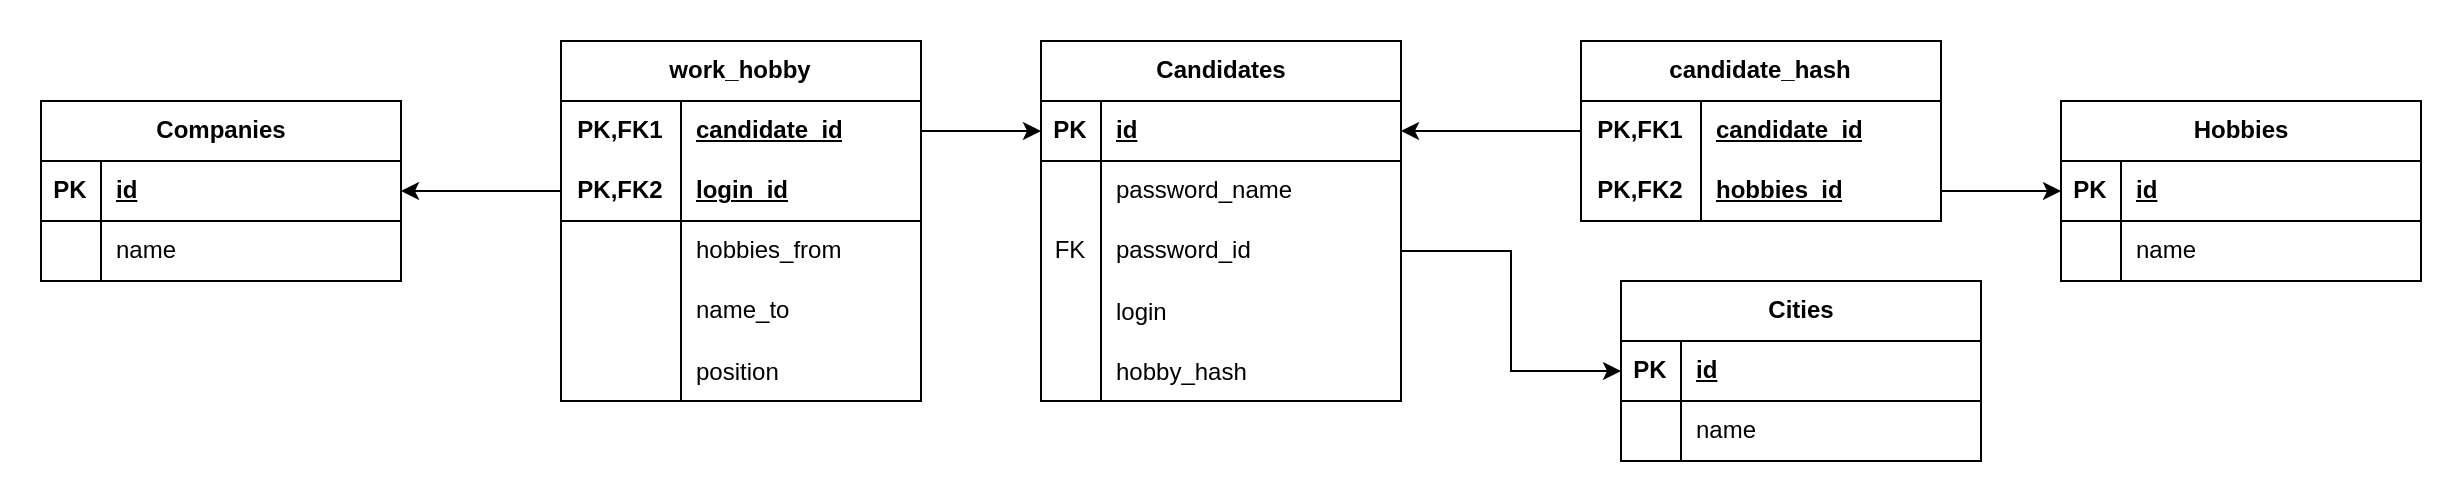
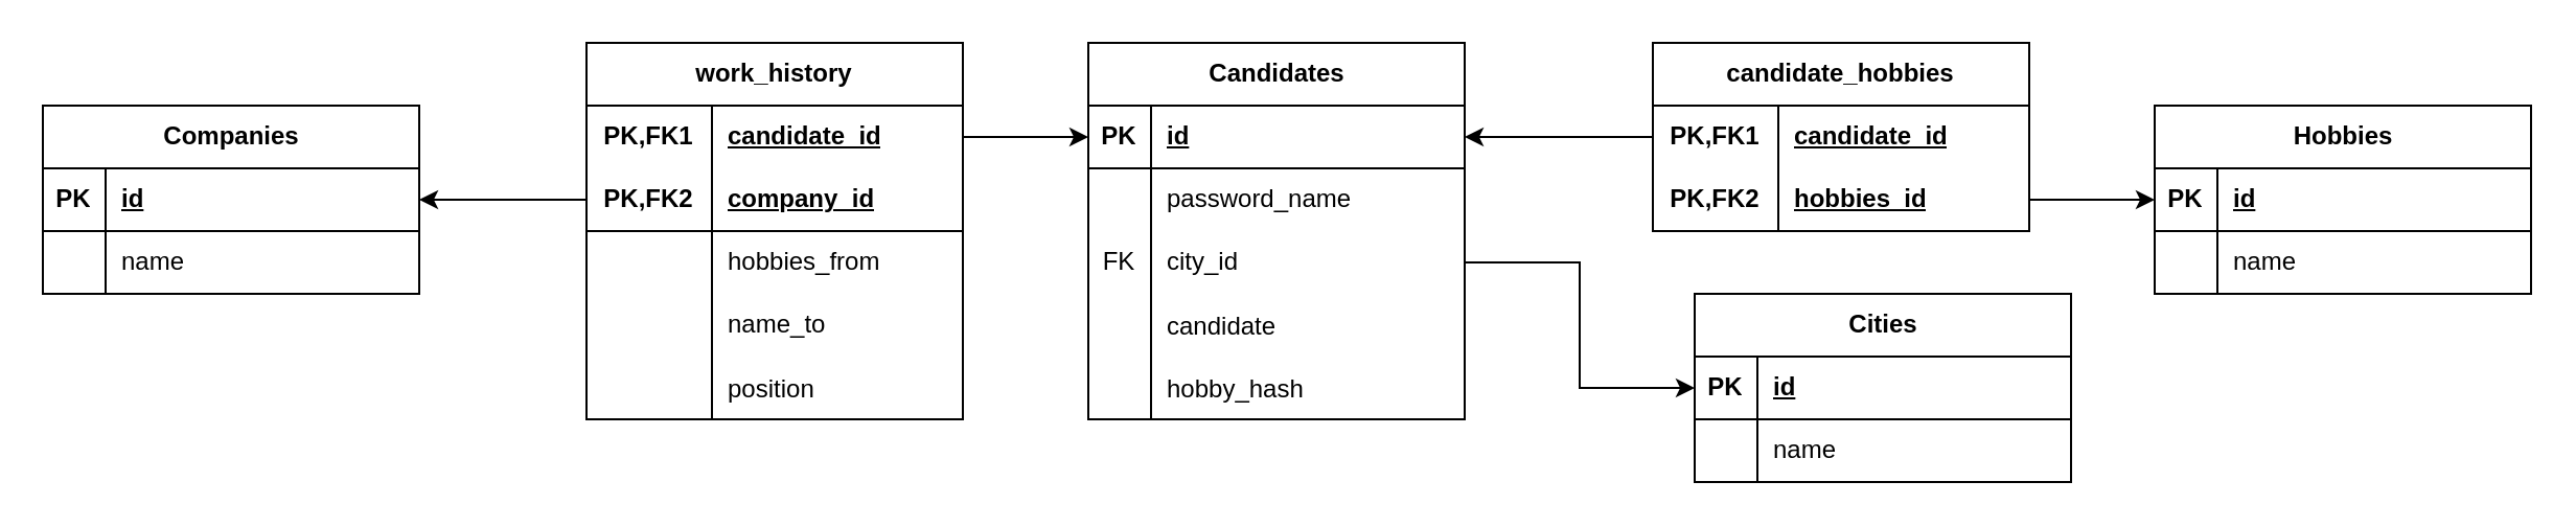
  <mxCell id="0" />
  <mxCell id="1" parent="0" />
  <mxCell id="2" value="Candidates" style="shape=table;startSize=30;container=1;collapsible=1;childLayout=tableLayout;fixedRows=1;rowLines=0;fontStyle=1;align=center;resizeLast=1;html=1;" parent="1" vertex="1"><mxGeometry x="520" y="20" width="180" height="180" as="geometry" /></mxCell>
  <mxCell id="3" value="" style="shape=tableRow;horizontal=0;startSize=0;swimlaneHead=0;swimlaneBody=0;fillColor=none;collapsible=0;dropTarget=0;points=[[0,0.5],[1,0.5]];portConstraint=eastwest;top=0;left=0;right=0;bottom=1;" parent="2" vertex="1"><mxGeometry y="30" width="180" height="30" as="geometry" /></mxCell>
  <mxCell id="4" value="PK" style="shape=partialRectangle;connectable=0;fillColor=none;top=0;left=0;bottom=0;right=0;fontStyle=1;overflow=hidden;whiteSpace=wrap;html=1;" parent="3" vertex="1"><mxGeometry width="30" height="30" as="geometry"><mxRectangle width="30" height="30" as="alternateBounds" /></mxGeometry></mxCell>
  <mxCell id="5" value="id" style="shape=partialRectangle;connectable=0;fillColor=none;top=0;left=0;bottom=0;right=0;align=left;spacingLeft=6;fontStyle=5;overflow=hidden;whiteSpace=wrap;html=1;" parent="3" vertex="1"><mxGeometry x="30" width="150" height="30" as="geometry"><mxRectangle width="150" height="30" as="alternateBounds" /></mxGeometry></mxCell>
  <mxCell id="6" value="" style="shape=tableRow;horizontal=0;startSize=0;swimlaneHead=0;swimlaneBody=0;fillColor=none;collapsible=0;dropTarget=0;points=[[0,0.5],[1,0.5]];portConstraint=eastwest;top=0;left=0;right=0;bottom=0;" parent="2" vertex="1"><mxGeometry y="60" width="180" height="30" as="geometry" /></mxCell>
  <mxCell id="7" value="" style="shape=partialRectangle;connectable=0;fillColor=none;top=0;left=0;bottom=0;right=0;editable=1;overflow=hidden;whiteSpace=wrap;html=1;" parent="6" vertex="1"><mxGeometry width="30" height="30" as="geometry"><mxRectangle width="30" height="30" as="alternateBounds" /></mxGeometry></mxCell>
  <mxCell id="8" value="password_name" style="shape=partialRectangle;connectable=0;fillColor=none;top=0;left=0;bottom=0;right=0;align=left;spacingLeft=6;overflow=hidden;whiteSpace=wrap;html=1;" parent="6" vertex="1"><mxGeometry x="30" width="150" height="30" as="geometry"><mxRectangle width="150" height="30" as="alternateBounds" /></mxGeometry></mxCell>
  <mxCell id="9" value="" style="shape=tableRow;horizontal=0;startSize=0;swimlaneHead=0;swimlaneBody=0;fillColor=none;collapsible=0;dropTarget=0;points=[[0,0.5],[1,0.5]];portConstraint=eastwest;top=0;left=0;right=0;bottom=0;" parent="2" vertex="1"><mxGeometry y="90" width="180" height="30" as="geometry" /></mxCell>
  <mxCell id="10" value="FK" style="shape=partialRectangle;connectable=0;fillColor=none;top=0;left=0;bottom=0;right=0;editable=1;overflow=hidden;whiteSpace=wrap;html=1;" parent="9" vertex="1"><mxGeometry width="30" height="30" as="geometry"><mxRectangle width="30" height="30" as="alternateBounds" /></mxGeometry></mxCell>
- <mxCell id="11" value="password_id" style="shape=partialRectangle;connectable=0;fillColor=none;top=0;left=0;bottom=0;right=0;align=left;spacingLeft=6;overflow=hidden;whiteSpace=wrap;html=1;" parent="9" vertex="1"><mxGeometry x="30" width="150" height="30" as="geometry"><mxRectangle width="150" height="30" as="alternateBounds" /></mxGeometry></mxCell>
+ <mxCell id="11" value="city_id" style="shape=partialRectangle;connectable=0;fillColor=none;top=0;left=0;bottom=0;right=0;align=left;spacingLeft=6;overflow=hidden;whiteSpace=wrap;html=1;" parent="9" vertex="1"><mxGeometry x="30" width="150" height="30" as="geometry"><mxRectangle width="150" height="30" as="alternateBounds" /></mxGeometry></mxCell>
  <mxCell id="12" value="" style="shape=tableRow;horizontal=0;startSize=0;swimlaneHead=0;swimlaneBody=0;fillColor=none;collapsible=0;dropTarget=0;points=[[0,0.5],[1,0.5]];portConstraint=eastwest;top=0;left=0;right=0;bottom=0;" vertex="1" parent="2"><mxGeometry y="120" width="180" height="30" as="geometry" /></mxCell>
  <mxCell id="13" value="" style="shape=partialRectangle;connectable=0;fillColor=none;top=0;left=0;bottom=0;right=0;editable=1;overflow=hidden;" vertex="1" parent="12"><mxGeometry width="30" height="30" as="geometry"><mxRectangle width="30" height="30" as="alternateBounds" /></mxGeometry></mxCell>
- <mxCell id="14" value="login" style="shape=partialRectangle;connectable=0;fillColor=none;top=0;left=0;bottom=0;right=0;align=left;spacingLeft=6;overflow=hidden;" vertex="1" parent="12"><mxGeometry x="30" width="150" height="30" as="geometry"><mxRectangle width="150" height="30" as="alternateBounds" /></mxGeometry></mxCell>
+ <mxCell id="14" value="candidate" style="shape=partialRectangle;connectable=0;fillColor=none;top=0;left=0;bottom=0;right=0;align=left;spacingLeft=6;overflow=hidden;" vertex="1" parent="12"><mxGeometry x="30" width="150" height="30" as="geometry"><mxRectangle width="150" height="30" as="alternateBounds" /></mxGeometry></mxCell>
  <mxCell id="15" value="" style="shape=tableRow;horizontal=0;startSize=0;swimlaneHead=0;swimlaneBody=0;fillColor=none;collapsible=0;dropTarget=0;points=[[0,0.5],[1,0.5]];portConstraint=eastwest;top=0;left=0;right=0;bottom=0;" vertex="1" parent="2"><mxGeometry y="150" width="180" height="30" as="geometry" /></mxCell>
  <mxCell id="16" value="" style="shape=partialRectangle;connectable=0;fillColor=none;top=0;left=0;bottom=0;right=0;editable=1;overflow=hidden;" vertex="1" parent="15"><mxGeometry width="30" height="30" as="geometry"><mxRectangle width="30" height="30" as="alternateBounds" /></mxGeometry></mxCell>
  <mxCell id="17" value="hobby_hash" style="shape=partialRectangle;connectable=0;fillColor=none;top=0;left=0;bottom=0;right=0;align=left;spacingLeft=6;overflow=hidden;" vertex="1" parent="15"><mxGeometry x="30" width="150" height="30" as="geometry"><mxRectangle width="150" height="30" as="alternateBounds" /></mxGeometry></mxCell>
  <mxCell id="18" value="Cities" style="shape=table;startSize=30;container=1;collapsible=1;childLayout=tableLayout;fixedRows=1;rowLines=0;fontStyle=1;align=center;resizeLast=1;html=1;" parent="1" vertex="1"><mxGeometry x="810" y="140" width="180" height="90" as="geometry" /></mxCell>
  <mxCell id="19" value="" style="shape=tableRow;horizontal=0;startSize=0;swimlaneHead=0;swimlaneBody=0;fillColor=none;collapsible=0;dropTarget=0;points=[[0,0.5],[1,0.5]];portConstraint=eastwest;top=0;left=0;right=0;bottom=1;" parent="18" vertex="1"><mxGeometry y="30" width="180" height="30" as="geometry" /></mxCell>
  <mxCell id="20" value="PK" style="shape=partialRectangle;connectable=0;fillColor=none;top=0;left=0;bottom=0;right=0;fontStyle=1;overflow=hidden;whiteSpace=wrap;html=1;" parent="19" vertex="1"><mxGeometry width="30" height="30" as="geometry"><mxRectangle width="30" height="30" as="alternateBounds" /></mxGeometry></mxCell>
  <mxCell id="21" value="id" style="shape=partialRectangle;connectable=0;fillColor=none;top=0;left=0;bottom=0;right=0;align=left;spacingLeft=6;fontStyle=5;overflow=hidden;whiteSpace=wrap;html=1;" parent="19" vertex="1"><mxGeometry x="30" width="150" height="30" as="geometry"><mxRectangle width="150" height="30" as="alternateBounds" /></mxGeometry></mxCell>
  <mxCell id="22" value="" style="shape=tableRow;horizontal=0;startSize=0;swimlaneHead=0;swimlaneBody=0;fillColor=none;collapsible=0;dropTarget=0;points=[[0,0.5],[1,0.5]];portConstraint=eastwest;top=0;left=0;right=0;bottom=0;" parent="18" vertex="1"><mxGeometry y="60" width="180" height="30" as="geometry" /></mxCell>
  <mxCell id="23" value="" style="shape=partialRectangle;connectable=0;fillColor=none;top=0;left=0;bottom=0;right=0;editable=1;overflow=hidden;whiteSpace=wrap;html=1;" parent="22" vertex="1"><mxGeometry width="30" height="30" as="geometry"><mxRectangle width="30" height="30" as="alternateBounds" /></mxGeometry></mxCell>
  <mxCell id="24" value="name" style="shape=partialRectangle;connectable=0;fillColor=none;top=0;left=0;bottom=0;right=0;align=left;spacingLeft=6;overflow=hidden;whiteSpace=wrap;html=1;" parent="22" vertex="1"><mxGeometry x="30" width="150" height="30" as="geometry"><mxRectangle width="150" height="30" as="alternateBounds" /></mxGeometry></mxCell>
  <mxCell id="25" style="edgeStyle=orthogonalEdgeStyle;rounded=0;orthogonalLoop=1;jettySize=auto;html=1;" parent="1" source="9" target="19" edge="1"><mxGeometry relative="1" as="geometry" /></mxCell>
- <mxCell id="26" value="work_hobby" style="shape=table;startSize=30;container=1;collapsible=1;childLayout=tableLayout;fixedRows=1;rowLines=0;fontStyle=1;align=center;resizeLast=1;html=1;whiteSpace=wrap;" parent="1" vertex="1"><mxGeometry x="280" y="20" width="180" height="180" as="geometry" /></mxCell>
+ <mxCell id="26" value="work_history" style="shape=table;startSize=30;container=1;collapsible=1;childLayout=tableLayout;fixedRows=1;rowLines=0;fontStyle=1;align=center;resizeLast=1;html=1;whiteSpace=wrap;" parent="1" vertex="1"><mxGeometry x="280" y="20" width="180" height="180" as="geometry" /></mxCell>
  <mxCell id="27" value="" style="shape=tableRow;horizontal=0;startSize=0;swimlaneHead=0;swimlaneBody=0;fillColor=none;collapsible=0;dropTarget=0;points=[[0,0.5],[1,0.5]];portConstraint=eastwest;top=0;left=0;right=0;bottom=0;html=1;" parent="26" vertex="1"><mxGeometry y="30" width="180" height="30" as="geometry" /></mxCell>
  <mxCell id="28" value="PK,FK1" style="shape=partialRectangle;connectable=0;fillColor=none;top=0;left=0;bottom=0;right=0;fontStyle=1;overflow=hidden;html=1;whiteSpace=wrap;" parent="27" vertex="1"><mxGeometry width="60" height="30" as="geometry"><mxRectangle width="60" height="30" as="alternateBounds" /></mxGeometry></mxCell>
  <mxCell id="29" value="candidate_id" style="shape=partialRectangle;connectable=0;fillColor=none;top=0;left=0;bottom=0;right=0;align=left;spacingLeft=6;fontStyle=5;overflow=hidden;html=1;whiteSpace=wrap;" parent="27" vertex="1"><mxGeometry x="60" width="120" height="30" as="geometry"><mxRectangle width="120" height="30" as="alternateBounds" /></mxGeometry></mxCell>
  <mxCell id="30" value="" style="shape=tableRow;horizontal=0;startSize=0;swimlaneHead=0;swimlaneBody=0;fillColor=none;collapsible=0;dropTarget=0;points=[[0,0.5],[1,0.5]];portConstraint=eastwest;top=0;left=0;right=0;bottom=1;html=1;" parent="26" vertex="1"><mxGeometry y="60" width="180" height="30" as="geometry" /></mxCell>
  <mxCell id="31" value="PK,FK2" style="shape=partialRectangle;connectable=0;fillColor=none;top=0;left=0;bottom=0;right=0;fontStyle=1;overflow=hidden;html=1;whiteSpace=wrap;" parent="30" vertex="1"><mxGeometry width="60" height="30" as="geometry"><mxRectangle width="60" height="30" as="alternateBounds" /></mxGeometry></mxCell>
- <mxCell id="32" value="login_id" style="shape=partialRectangle;connectable=0;fillColor=none;top=0;left=0;bottom=0;right=0;align=left;spacingLeft=6;fontStyle=5;overflow=hidden;html=1;whiteSpace=wrap;" parent="30" vertex="1"><mxGeometry x="60" width="120" height="30" as="geometry"><mxRectangle width="120" height="30" as="alternateBounds" /></mxGeometry></mxCell>
+ <mxCell id="32" value="company_id" style="shape=partialRectangle;connectable=0;fillColor=none;top=0;left=0;bottom=0;right=0;align=left;spacingLeft=6;fontStyle=5;overflow=hidden;html=1;whiteSpace=wrap;" parent="30" vertex="1"><mxGeometry x="60" width="120" height="30" as="geometry"><mxRectangle width="120" height="30" as="alternateBounds" /></mxGeometry></mxCell>
  <mxCell id="33" value="" style="shape=tableRow;horizontal=0;startSize=0;swimlaneHead=0;swimlaneBody=0;fillColor=none;collapsible=0;dropTarget=0;points=[[0,0.5],[1,0.5]];portConstraint=eastwest;top=0;left=0;right=0;bottom=0;html=1;" parent="26" vertex="1"><mxGeometry y="90" width="180" height="30" as="geometry" /></mxCell>
  <mxCell id="34" value="" style="shape=partialRectangle;connectable=0;fillColor=none;top=0;left=0;bottom=0;right=0;editable=1;overflow=hidden;html=1;whiteSpace=wrap;" parent="33" vertex="1"><mxGeometry width="60" height="30" as="geometry"><mxRectangle width="60" height="30" as="alternateBounds" /></mxGeometry></mxCell>
  <mxCell id="35" value="hobbies_from" style="shape=partialRectangle;connectable=0;fillColor=none;top=0;left=0;bottom=0;right=0;align=left;spacingLeft=6;overflow=hidden;html=1;whiteSpace=wrap;" parent="33" vertex="1"><mxGeometry x="60" width="120" height="30" as="geometry"><mxRectangle width="120" height="30" as="alternateBounds" /></mxGeometry></mxCell>
  <mxCell id="36" value="" style="shape=tableRow;horizontal=0;startSize=0;swimlaneHead=0;swimlaneBody=0;fillColor=none;collapsible=0;dropTarget=0;points=[[0,0.5],[1,0.5]];portConstraint=eastwest;top=0;left=0;right=0;bottom=0;html=1;" parent="26" vertex="1"><mxGeometry y="120" width="180" height="30" as="geometry" /></mxCell>
  <mxCell id="37" value="" style="shape=partialRectangle;connectable=0;fillColor=none;top=0;left=0;bottom=0;right=0;editable=1;overflow=hidden;html=1;whiteSpace=wrap;" parent="36" vertex="1"><mxGeometry width="60" height="30" as="geometry"><mxRectangle width="60" height="30" as="alternateBounds" /></mxGeometry></mxCell>
  <mxCell id="38" value="name_to" style="shape=partialRectangle;connectable=0;fillColor=none;top=0;left=0;bottom=0;right=0;align=left;spacingLeft=6;overflow=hidden;html=1;whiteSpace=wrap;" parent="36" vertex="1"><mxGeometry x="60" width="120" height="30" as="geometry"><mxRectangle width="120" height="30" as="alternateBounds" /></mxGeometry></mxCell>
  <mxCell id="39" value="" style="shape=tableRow;horizontal=0;startSize=0;swimlaneHead=0;swimlaneBody=0;fillColor=none;collapsible=0;dropTarget=0;points=[[0,0.5],[1,0.5]];portConstraint=eastwest;top=0;left=0;right=0;bottom=0;" parent="26" vertex="1"><mxGeometry y="150" width="180" height="30" as="geometry" /></mxCell>
  <mxCell id="40" value="" style="shape=partialRectangle;connectable=0;fillColor=none;top=0;left=0;bottom=0;right=0;editable=1;overflow=hidden;" parent="39" vertex="1"><mxGeometry width="60" height="30" as="geometry"><mxRectangle width="60" height="30" as="alternateBounds" /></mxGeometry></mxCell>
  <mxCell id="41" value="position" style="shape=partialRectangle;connectable=0;fillColor=none;top=0;left=0;bottom=0;right=0;align=left;spacingLeft=6;overflow=hidden;" parent="39" vertex="1"><mxGeometry x="60" width="120" height="30" as="geometry"><mxRectangle width="120" height="30" as="alternateBounds" /></mxGeometry></mxCell>
  <mxCell id="42" value="Companies" style="shape=table;startSize=30;container=1;collapsible=1;childLayout=tableLayout;fixedRows=1;rowLines=0;fontStyle=1;align=center;resizeLast=1;html=1;" parent="1" vertex="1"><mxGeometry x="20" y="50" width="180" height="90" as="geometry" /></mxCell>
  <mxCell id="43" value="" style="shape=tableRow;horizontal=0;startSize=0;swimlaneHead=0;swimlaneBody=0;fillColor=none;collapsible=0;dropTarget=0;points=[[0,0.5],[1,0.5]];portConstraint=eastwest;top=0;left=0;right=0;bottom=1;" parent="42" vertex="1"><mxGeometry y="30" width="180" height="30" as="geometry" /></mxCell>
  <mxCell id="44" value="PK" style="shape=partialRectangle;connectable=0;fillColor=none;top=0;left=0;bottom=0;right=0;fontStyle=1;overflow=hidden;whiteSpace=wrap;html=1;" parent="43" vertex="1"><mxGeometry width="30" height="30" as="geometry"><mxRectangle width="30" height="30" as="alternateBounds" /></mxGeometry></mxCell>
  <mxCell id="45" value="id" style="shape=partialRectangle;connectable=0;fillColor=none;top=0;left=0;bottom=0;right=0;align=left;spacingLeft=6;fontStyle=5;overflow=hidden;whiteSpace=wrap;html=1;" parent="43" vertex="1"><mxGeometry x="30" width="150" height="30" as="geometry"><mxRectangle width="150" height="30" as="alternateBounds" /></mxGeometry></mxCell>
  <mxCell id="46" value="" style="shape=tableRow;horizontal=0;startSize=0;swimlaneHead=0;swimlaneBody=0;fillColor=none;collapsible=0;dropTarget=0;points=[[0,0.5],[1,0.5]];portConstraint=eastwest;top=0;left=0;right=0;bottom=0;" parent="42" vertex="1"><mxGeometry y="60" width="180" height="30" as="geometry" /></mxCell>
  <mxCell id="47" value="" style="shape=partialRectangle;connectable=0;fillColor=none;top=0;left=0;bottom=0;right=0;editable=1;overflow=hidden;whiteSpace=wrap;html=1;" parent="46" vertex="1"><mxGeometry width="30" height="30" as="geometry"><mxRectangle width="30" height="30" as="alternateBounds" /></mxGeometry></mxCell>
  <mxCell id="48" value="name" style="shape=partialRectangle;connectable=0;fillColor=none;top=0;left=0;bottom=0;right=0;align=left;spacingLeft=6;overflow=hidden;whiteSpace=wrap;html=1;" parent="46" vertex="1"><mxGeometry x="30" width="150" height="30" as="geometry"><mxRectangle width="150" height="30" as="alternateBounds" /></mxGeometry></mxCell>
  <mxCell id="49" style="edgeStyle=orthogonalEdgeStyle;rounded=0;orthogonalLoop=1;jettySize=auto;html=1;" parent="1" source="30" target="43" edge="1"><mxGeometry relative="1" as="geometry" /></mxCell>
  <mxCell id="50" style="edgeStyle=orthogonalEdgeStyle;rounded=0;orthogonalLoop=1;jettySize=auto;html=1;" parent="1" source="27" target="3" edge="1"><mxGeometry relative="1" as="geometry" /></mxCell>
  <mxCell id="51" style="edgeStyle=orthogonalEdgeStyle;rounded=0;orthogonalLoop=1;jettySize=auto;html=1;" parent="1" source="56" target="60" edge="1"><mxGeometry relative="1" as="geometry" /></mxCell>
- <mxCell id="52" value="candidate_hash" style="shape=table;startSize=30;container=1;collapsible=1;childLayout=tableLayout;fixedRows=1;rowLines=0;fontStyle=1;align=center;resizeLast=1;html=1;whiteSpace=wrap;" parent="1" vertex="1"><mxGeometry x="790" y="20" width="180" height="90" as="geometry" /></mxCell>
+ <mxCell id="52" value="candidate_hobbies" style="shape=table;startSize=30;container=1;collapsible=1;childLayout=tableLayout;fixedRows=1;rowLines=0;fontStyle=1;align=center;resizeLast=1;html=1;whiteSpace=wrap;" parent="1" vertex="1"><mxGeometry x="790" y="20" width="180" height="90" as="geometry" /></mxCell>
  <mxCell id="53" value="" style="shape=tableRow;horizontal=0;startSize=0;swimlaneHead=0;swimlaneBody=0;fillColor=none;collapsible=0;dropTarget=0;points=[[0,0.5],[1,0.5]];portConstraint=eastwest;top=0;left=0;right=0;bottom=0;html=1;" parent="52" vertex="1"><mxGeometry y="30" width="180" height="30" as="geometry" /></mxCell>
  <mxCell id="54" value="PK,FK1" style="shape=partialRectangle;connectable=0;fillColor=none;top=0;left=0;bottom=0;right=0;fontStyle=1;overflow=hidden;html=1;whiteSpace=wrap;" parent="53" vertex="1"><mxGeometry width="60" height="30" as="geometry"><mxRectangle width="60" height="30" as="alternateBounds" /></mxGeometry></mxCell>
  <mxCell id="55" value="candidate_id" style="shape=partialRectangle;connectable=0;fillColor=none;top=0;left=0;bottom=0;right=0;align=left;spacingLeft=6;fontStyle=5;overflow=hidden;html=1;whiteSpace=wrap;" parent="53" vertex="1"><mxGeometry x="60" width="120" height="30" as="geometry"><mxRectangle width="120" height="30" as="alternateBounds" /></mxGeometry></mxCell>
  <mxCell id="56" value="" style="shape=tableRow;horizontal=0;startSize=0;swimlaneHead=0;swimlaneBody=0;fillColor=none;collapsible=0;dropTarget=0;points=[[0,0.5],[1,0.5]];portConstraint=eastwest;top=0;left=0;right=0;bottom=1;html=1;" parent="52" vertex="1"><mxGeometry y="60" width="180" height="30" as="geometry" /></mxCell>
  <mxCell id="57" value="PK,FK2" style="shape=partialRectangle;connectable=0;fillColor=none;top=0;left=0;bottom=0;right=0;fontStyle=1;overflow=hidden;html=1;whiteSpace=wrap;" parent="56" vertex="1"><mxGeometry width="60" height="30" as="geometry"><mxRectangle width="60" height="30" as="alternateBounds" /></mxGeometry></mxCell>
  <mxCell id="58" value="hobbies_id" style="shape=partialRectangle;connectable=0;fillColor=none;top=0;left=0;bottom=0;right=0;align=left;spacingLeft=6;fontStyle=5;overflow=hidden;html=1;whiteSpace=wrap;" parent="56" vertex="1"><mxGeometry x="60" width="120" height="30" as="geometry"><mxRectangle width="120" height="30" as="alternateBounds" /></mxGeometry></mxCell>
  <mxCell id="59" value="Hobbies" style="shape=table;startSize=30;container=1;collapsible=1;childLayout=tableLayout;fixedRows=1;rowLines=0;fontStyle=1;align=center;resizeLast=1;html=1;" parent="1" vertex="1"><mxGeometry x="1030" y="50" width="180" height="90" as="geometry" /></mxCell>
  <mxCell id="60" value="" style="shape=tableRow;horizontal=0;startSize=0;swimlaneHead=0;swimlaneBody=0;fillColor=none;collapsible=0;dropTarget=0;points=[[0,0.5],[1,0.5]];portConstraint=eastwest;top=0;left=0;right=0;bottom=1;" parent="59" vertex="1"><mxGeometry y="30" width="180" height="30" as="geometry" /></mxCell>
  <mxCell id="61" value="PK" style="shape=partialRectangle;connectable=0;fillColor=none;top=0;left=0;bottom=0;right=0;fontStyle=1;overflow=hidden;whiteSpace=wrap;html=1;" parent="60" vertex="1"><mxGeometry width="30" height="30" as="geometry"><mxRectangle width="30" height="30" as="alternateBounds" /></mxGeometry></mxCell>
  <mxCell id="62" value="id" style="shape=partialRectangle;connectable=0;fillColor=none;top=0;left=0;bottom=0;right=0;align=left;spacingLeft=6;fontStyle=5;overflow=hidden;whiteSpace=wrap;html=1;" parent="60" vertex="1"><mxGeometry x="30" width="150" height="30" as="geometry"><mxRectangle width="150" height="30" as="alternateBounds" /></mxGeometry></mxCell>
  <mxCell id="63" value="" style="shape=tableRow;horizontal=0;startSize=0;swimlaneHead=0;swimlaneBody=0;fillColor=none;collapsible=0;dropTarget=0;points=[[0,0.5],[1,0.5]];portConstraint=eastwest;top=0;left=0;right=0;bottom=0;" parent="59" vertex="1"><mxGeometry y="60" width="180" height="30" as="geometry" /></mxCell>
  <mxCell id="64" value="" style="shape=partialRectangle;connectable=0;fillColor=none;top=0;left=0;bottom=0;right=0;editable=1;overflow=hidden;whiteSpace=wrap;html=1;" parent="63" vertex="1"><mxGeometry width="30" height="30" as="geometry"><mxRectangle width="30" height="30" as="alternateBounds" /></mxGeometry></mxCell>
  <mxCell id="65" value="name" style="shape=partialRectangle;connectable=0;fillColor=none;top=0;left=0;bottom=0;right=0;align=left;spacingLeft=6;overflow=hidden;whiteSpace=wrap;html=1;" parent="63" vertex="1"><mxGeometry x="30" width="150" height="30" as="geometry"><mxRectangle width="150" height="30" as="alternateBounds" /></mxGeometry></mxCell>
  <mxCell id="66" style="edgeStyle=orthogonalEdgeStyle;rounded=0;orthogonalLoop=1;jettySize=auto;html=1;" parent="1" source="53" target="3" edge="1"><mxGeometry relative="1" as="geometry" /></mxCell>
